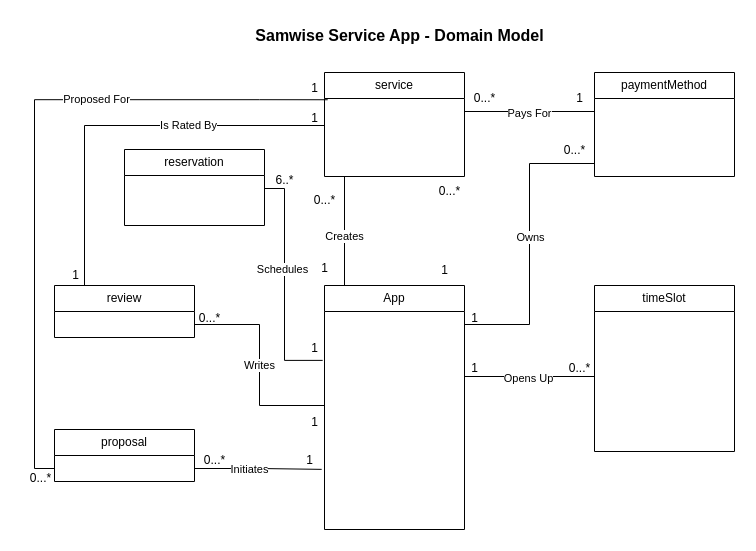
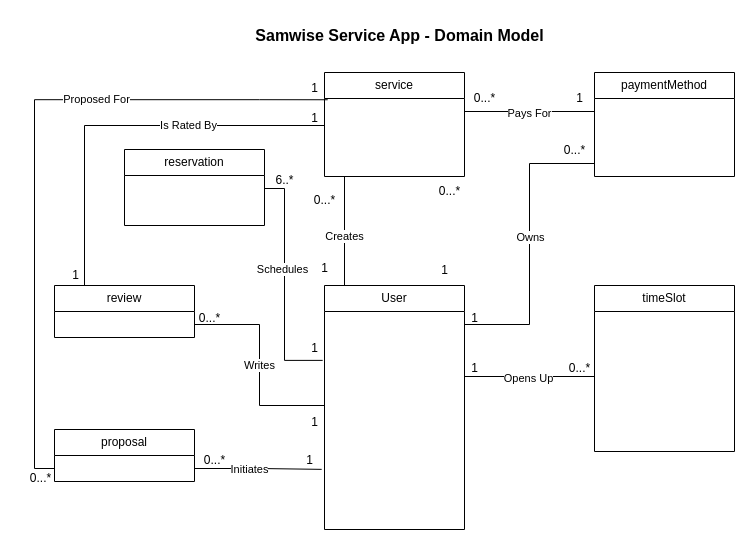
  <mxCell id="0" />
  <mxCell id="1" parent="0" />
- <mxCell id="2" value="App" style="swimlane;fontStyle=0;childLayout=stackLayout;horizontal=1;startSize=26;fillColor=none;horizontalStack=0;resizeParent=1;resizeParentMax=0;resizeLast=0;collapsible=1;marginBottom=0;whiteSpace=wrap;html=1;" vertex="1" parent="1"><mxGeometry x="324" y="285" width="140" height="244" as="geometry" /></mxCell>
+ <mxCell id="2" value="User" style="swimlane;fontStyle=0;childLayout=stackLayout;horizontal=1;startSize=26;fillColor=none;horizontalStack=0;resizeParent=1;resizeParentMax=0;resizeLast=0;collapsible=1;marginBottom=0;whiteSpace=wrap;html=1;" vertex="1" parent="1"><mxGeometry x="324" y="285" width="140" height="244" as="geometry" /></mxCell>
  <mxCell id="3" value="&amp;nbsp;" style="text;strokeColor=none;fillColor=none;align=left;verticalAlign=top;spacingLeft=4;spacingRight=4;overflow=hidden;rotatable=0;points=[[0,0.5],[1,0.5]];portConstraint=eastwest;whiteSpace=wrap;html=1;" vertex="1" parent="2"><mxGeometry y="26" width="140" height="26" as="geometry" /></mxCell>
  <mxCell id="4" value="&amp;nbsp;" style="text;strokeColor=none;fillColor=none;align=left;verticalAlign=top;spacingLeft=4;spacingRight=4;overflow=hidden;rotatable=0;points=[[0,0.5],[1,0.5]];portConstraint=eastwest;whiteSpace=wrap;html=1;" vertex="1" parent="2"><mxGeometry y="52" width="140" height="26" as="geometry" /></mxCell>
  <mxCell id="5" value="&amp;nbsp;" style="text;strokeColor=none;fillColor=none;align=left;verticalAlign=top;spacingLeft=4;spacingRight=4;overflow=hidden;rotatable=0;points=[[0,0.5],[1,0.5]];portConstraint=eastwest;whiteSpace=wrap;html=1;" vertex="1" parent="2"><mxGeometry y="78" width="140" height="26" as="geometry" /></mxCell>
  <mxCell id="6" value="&amp;nbsp;" style="text;strokeColor=none;fillColor=none;align=left;verticalAlign=top;spacingLeft=4;spacingRight=4;overflow=hidden;rotatable=0;points=[[0,0.5],[1,0.5]];portConstraint=eastwest;whiteSpace=wrap;html=1;" vertex="1" parent="2"><mxGeometry y="104" width="140" height="26" as="geometry" /></mxCell>
  <mxCell id="7" value="&amp;nbsp;" style="text;strokeColor=none;fillColor=none;align=left;verticalAlign=top;spacingLeft=4;spacingRight=4;overflow=hidden;rotatable=0;points=[[0,0.5],[1,0.5]];portConstraint=eastwest;whiteSpace=wrap;html=1;" vertex="1" parent="2"><mxGeometry y="130" width="140" height="26" as="geometry" /></mxCell>
  <mxCell id="8" value="&amp;nbsp;" style="text;strokeColor=none;fillColor=none;align=left;verticalAlign=top;spacingLeft=4;spacingRight=4;overflow=hidden;rotatable=0;points=[[0,0.5],[1,0.5]];portConstraint=eastwest;whiteSpace=wrap;html=1;" vertex="1" parent="2"><mxGeometry y="156" width="140" height="26" as="geometry" /></mxCell>
  <mxCell id="9" value="&amp;nbsp;" style="text;strokeColor=none;fillColor=none;align=left;verticalAlign=top;spacingLeft=4;spacingRight=4;overflow=hidden;rotatable=0;points=[[0,0.5],[1,0.5]];portConstraint=eastwest;whiteSpace=wrap;html=1;" vertex="1" parent="2"><mxGeometry y="182" width="140" height="62" as="geometry" /></mxCell>
  <mxCell id="10" value="service" style="swimlane;fontStyle=0;childLayout=stackLayout;horizontal=1;startSize=26;fillColor=none;horizontalStack=0;resizeParent=1;resizeParentMax=0;resizeLast=0;collapsible=1;marginBottom=0;whiteSpace=wrap;html=1;" vertex="1" parent="1"><mxGeometry x="324" y="72" width="140" height="104" as="geometry" /></mxCell>
  <mxCell id="11" value="&amp;nbsp;" style="text;strokeColor=none;fillColor=none;align=left;verticalAlign=top;spacingLeft=4;spacingRight=4;overflow=hidden;rotatable=0;points=[[0,0.5],[1,0.5]];portConstraint=eastwest;whiteSpace=wrap;html=1;" vertex="1" parent="10"><mxGeometry y="26" width="140" height="26" as="geometry" /></mxCell>
  <mxCell id="12" value="&amp;nbsp;" style="text;strokeColor=none;fillColor=none;align=left;verticalAlign=top;spacingLeft=4;spacingRight=4;overflow=hidden;rotatable=0;points=[[0,0.5],[1,0.5]];portConstraint=eastwest;whiteSpace=wrap;html=1;" vertex="1" parent="10"><mxGeometry y="52" width="140" height="26" as="geometry" /></mxCell>
  <mxCell id="13" value="&amp;nbsp;" style="text;strokeColor=none;fillColor=none;align=left;verticalAlign=top;spacingLeft=4;spacingRight=4;overflow=hidden;rotatable=0;points=[[0,0.5],[1,0.5]];portConstraint=eastwest;whiteSpace=wrap;html=1;" vertex="1" parent="10"><mxGeometry y="78" width="140" height="26" as="geometry" /></mxCell>
  <mxCell id="14" value="paymentMethod" style="swimlane;fontStyle=0;childLayout=stackLayout;horizontal=1;startSize=26;fillColor=none;horizontalStack=0;resizeParent=1;resizeParentMax=0;resizeLast=0;collapsible=1;marginBottom=0;whiteSpace=wrap;html=1;" vertex="1" parent="1"><mxGeometry x="594" y="72" width="140" height="104" as="geometry" /></mxCell>
  <mxCell id="15" value="&amp;nbsp;" style="text;strokeColor=none;fillColor=none;align=left;verticalAlign=top;spacingLeft=4;spacingRight=4;overflow=hidden;rotatable=0;points=[[0,0.5],[1,0.5]];portConstraint=eastwest;whiteSpace=wrap;html=1;" vertex="1" parent="14"><mxGeometry y="26" width="140" height="26" as="geometry" /></mxCell>
  <mxCell id="16" value="&amp;nbsp;" style="text;strokeColor=none;fillColor=none;align=left;verticalAlign=top;spacingLeft=4;spacingRight=4;overflow=hidden;rotatable=0;points=[[0,0.5],[1,0.5]];portConstraint=eastwest;whiteSpace=wrap;html=1;" vertex="1" parent="14"><mxGeometry y="52" width="140" height="26" as="geometry" /></mxCell>
  <mxCell id="17" value="&amp;nbsp;" style="text;strokeColor=none;fillColor=none;align=left;verticalAlign=top;spacingLeft=4;spacingRight=4;overflow=hidden;rotatable=0;points=[[0,0.5],[1,0.5]];portConstraint=eastwest;whiteSpace=wrap;html=1;" vertex="1" parent="14"><mxGeometry y="78" width="140" height="26" as="geometry" /></mxCell>
  <mxCell id="18" value="review" style="swimlane;fontStyle=0;childLayout=stackLayout;horizontal=1;startSize=26;fillColor=none;horizontalStack=0;resizeParent=1;resizeParentMax=0;resizeLast=0;collapsible=1;marginBottom=0;whiteSpace=wrap;html=1;" vertex="1" parent="1"><mxGeometry x="54" y="285" width="140" height="52" as="geometry" /></mxCell>
  <mxCell id="19" value="&amp;nbsp;" style="text;strokeColor=none;fillColor=none;align=left;verticalAlign=top;spacingLeft=4;spacingRight=4;overflow=hidden;rotatable=0;points=[[0,0.5],[1,0.5]];portConstraint=eastwest;whiteSpace=wrap;html=1;" vertex="1" parent="18"><mxGeometry y="26" width="140" height="26" as="geometry" /></mxCell>
  <mxCell id="20" value="timeSlot" style="swimlane;fontStyle=0;childLayout=stackLayout;horizontal=1;startSize=26;fillColor=none;horizontalStack=0;resizeParent=1;resizeParentMax=0;resizeLast=0;collapsible=1;marginBottom=0;whiteSpace=wrap;html=1;" vertex="1" parent="1"><mxGeometry x="594" y="285" width="140" height="166" as="geometry" /></mxCell>
  <mxCell id="21" value="&amp;nbsp;" style="text;strokeColor=none;fillColor=none;align=left;verticalAlign=top;spacingLeft=4;spacingRight=4;overflow=hidden;rotatable=0;points=[[0,0.5],[1,0.5]];portConstraint=eastwest;whiteSpace=wrap;html=1;" vertex="1" parent="20"><mxGeometry y="26" width="140" height="26" as="geometry" /></mxCell>
  <mxCell id="22" value="&amp;nbsp;" style="text;strokeColor=none;fillColor=none;align=left;verticalAlign=top;spacingLeft=4;spacingRight=4;overflow=hidden;rotatable=0;points=[[0,0.5],[1,0.5]];portConstraint=eastwest;whiteSpace=wrap;html=1;" vertex="1" parent="20"><mxGeometry y="52" width="140" height="26" as="geometry" /></mxCell>
  <mxCell id="23" value="&amp;nbsp;" style="text;strokeColor=none;fillColor=none;align=left;verticalAlign=top;spacingLeft=4;spacingRight=4;overflow=hidden;rotatable=0;points=[[0,0.5],[1,0.5]];portConstraint=eastwest;whiteSpace=wrap;html=1;" vertex="1" parent="20"><mxGeometry y="78" width="140" height="26" as="geometry" /></mxCell>
  <mxCell id="24" value="&amp;nbsp;" style="text;strokeColor=none;fillColor=none;align=left;verticalAlign=top;spacingLeft=4;spacingRight=4;overflow=hidden;rotatable=0;points=[[0,0.5],[1,0.5]];portConstraint=eastwest;whiteSpace=wrap;html=1;" vertex="1" parent="20"><mxGeometry y="104" width="140" height="62" as="geometry" /></mxCell>
  <mxCell id="25" value="proposal" style="swimlane;fontStyle=0;childLayout=stackLayout;horizontal=1;startSize=26;fillColor=none;horizontalStack=0;resizeParent=1;resizeParentMax=0;resizeLast=0;collapsible=1;marginBottom=0;whiteSpace=wrap;html=1;" vertex="1" parent="1"><mxGeometry x="54" y="429" width="140" height="52" as="geometry" /></mxCell>
  <mxCell id="26" value="&amp;nbsp;" style="text;strokeColor=none;fillColor=none;align=left;verticalAlign=top;spacingLeft=4;spacingRight=4;overflow=hidden;rotatable=0;points=[[0,0.5],[1,0.5]];portConstraint=eastwest;whiteSpace=wrap;html=1;" vertex="1" parent="25"><mxGeometry y="26" width="140" height="26" as="geometry" /></mxCell>
  <mxCell id="27" style="edgeStyle=orthogonalEdgeStyle;rounded=0;orthogonalLoop=1;jettySize=auto;html=1;endArrow=none;endFill=0;" edge="1" parent="1"><mxGeometry relative="1" as="geometry"><mxPoint x="344" y="285" as="sourcePoint" /><mxPoint x="344" y="176" as="targetPoint" /><Array as="points"><mxPoint x="344" y="285" /><mxPoint x="344" y="176" /></Array></mxGeometry></mxCell>
  <mxCell id="28" value="Creates" style="edgeLabel;html=1;align=center;verticalAlign=middle;resizable=0;points=[];" connectable="0" vertex="1" parent="27"><mxGeometry x="-0.223" y="1" relative="1" as="geometry"><mxPoint y="-8" as="offset" /></mxGeometry></mxCell>
  <mxCell id="29" value="Writes" style="edgeStyle=orthogonalEdgeStyle;rounded=0;orthogonalLoop=1;jettySize=auto;html=1;entryX=1;entryY=0.5;entryDx=0;entryDy=0;endArrow=none;endFill=0;" edge="1" parent="1" source="30"><mxGeometry relative="1" as="geometry"><Array as="points"><mxPoint x="324" y="405" /><mxPoint x="259" y="405" /><mxPoint x="259" y="324" /></Array><mxPoint x="194" y="324" as="targetPoint" /></mxGeometry></mxCell>
  <mxCell id="30" value="1" style="text;html=1;align=center;verticalAlign=middle;resizable=0;points=[];autosize=1;strokeColor=none;fillColor=none;" vertex="1" parent="1"><mxGeometry x="299" y="407" width="30" height="30" as="geometry" /></mxCell>
  <mxCell id="31" value="0...*" style="text;html=1;align=center;verticalAlign=middle;resizable=0;points=[];autosize=1;strokeColor=none;fillColor=none;" vertex="1" parent="1"><mxGeometry x="189" y="303" width="40" height="30" as="geometry" /></mxCell>
  <mxCell id="32" style="edgeStyle=orthogonalEdgeStyle;rounded=0;orthogonalLoop=1;jettySize=auto;html=1;exitX=0;exitY=0.5;exitDx=0;exitDy=0;entryX=1;entryY=0.5;entryDx=0;entryDy=0;endArrow=none;endFill=0;" edge="1" parent="1" source="15" target="11"><mxGeometry relative="1" as="geometry" /></mxCell>
  <mxCell id="33" value="Pays For" style="edgeLabel;html=1;align=center;verticalAlign=middle;resizable=0;points=[];" connectable="0" vertex="1" parent="32"><mxGeometry x="0.009" y="1" relative="1" as="geometry"><mxPoint as="offset" /></mxGeometry></mxCell>
  <mxCell id="34" value="0...*" style="text;html=1;align=center;verticalAlign=middle;resizable=0;points=[];autosize=1;strokeColor=none;fillColor=none;" vertex="1" parent="1"><mxGeometry x="304" y="185" width="40" height="30" as="geometry" /></mxCell>
  <mxCell id="35" value="1" style="text;html=1;align=center;verticalAlign=middle;resizable=0;points=[];autosize=1;strokeColor=none;fillColor=none;" vertex="1" parent="1"><mxGeometry x="309" y="253" width="30" height="30" as="geometry" /></mxCell>
  <mxCell id="36" value="0...*" style="text;html=1;align=center;verticalAlign=middle;resizable=0;points=[];autosize=1;strokeColor=none;fillColor=none;" vertex="1" parent="1"><mxGeometry x="429" y="176" width="40" height="30" as="geometry" /></mxCell>
  <mxCell id="37" value="1" style="text;html=1;align=center;verticalAlign=middle;resizable=0;points=[];autosize=1;strokeColor=none;fillColor=none;" vertex="1" parent="1"><mxGeometry x="429" y="255" width="30" height="30" as="geometry" /></mxCell>
  <mxCell id="38" value="1" style="text;html=1;align=center;verticalAlign=middle;resizable=0;points=[];autosize=1;strokeColor=none;fillColor=none;" vertex="1" parent="1"><mxGeometry x="564" y="83" width="30" height="30" as="geometry" /></mxCell>
  <mxCell id="39" value="0...*" style="text;html=1;align=center;verticalAlign=middle;resizable=0;points=[];autosize=1;strokeColor=none;fillColor=none;" vertex="1" parent="1"><mxGeometry x="464" y="83" width="40" height="30" as="geometry" /></mxCell>
  <mxCell id="40" style="edgeStyle=orthogonalEdgeStyle;rounded=0;orthogonalLoop=1;jettySize=auto;html=1;exitX=1;exitY=0.5;exitDx=0;exitDy=0;entryX=0;entryY=0.5;entryDx=0;entryDy=0;endArrow=none;endFill=0;" edge="1" parent="1" source="3" target="17"><mxGeometry relative="1" as="geometry" /></mxCell>
  <mxCell id="41" value="Owns" style="edgeLabel;html=1;align=center;verticalAlign=middle;resizable=0;points=[];" connectable="0" vertex="1" parent="40"><mxGeometry x="0.051" relative="1" as="geometry"><mxPoint as="offset" /></mxGeometry></mxCell>
  <mxCell id="42" value="0...*" style="text;html=1;align=center;verticalAlign=middle;resizable=0;points=[];autosize=1;strokeColor=none;fillColor=none;" vertex="1" parent="1"><mxGeometry x="554" y="135" width="40" height="30" as="geometry" /></mxCell>
  <mxCell id="43" value="1" style="text;html=1;align=center;verticalAlign=middle;resizable=0;points=[];autosize=1;strokeColor=none;fillColor=none;" vertex="1" parent="1"><mxGeometry x="459" y="303" width="30" height="30" as="geometry" /></mxCell>
  <mxCell id="44" style="edgeStyle=orthogonalEdgeStyle;rounded=0;orthogonalLoop=1;jettySize=auto;html=1;exitX=1;exitY=0.5;exitDx=0;exitDy=0;entryX=0;entryY=0.5;entryDx=0;entryDy=0;endArrow=none;endFill=0;" edge="1" parent="1" source="5" target="23"><mxGeometry relative="1" as="geometry" /></mxCell>
  <mxCell id="45" value="Opens Up" style="edgeLabel;html=1;align=center;verticalAlign=middle;resizable=0;points=[];" connectable="0" vertex="1" parent="44"><mxGeometry x="-0.029" y="-1" relative="1" as="geometry"><mxPoint as="offset" /></mxGeometry></mxCell>
  <mxCell id="46" value="1" style="text;html=1;align=center;verticalAlign=middle;resizable=0;points=[];autosize=1;strokeColor=none;fillColor=none;" vertex="1" parent="1"><mxGeometry x="459" y="353" width="30" height="30" as="geometry" /></mxCell>
  <mxCell id="47" value="0...*" style="text;html=1;align=center;verticalAlign=middle;resizable=0;points=[];autosize=1;strokeColor=none;fillColor=none;" vertex="1" parent="1"><mxGeometry x="559" y="353" width="40" height="30" as="geometry" /></mxCell>
  <mxCell id="48" style="edgeStyle=orthogonalEdgeStyle;rounded=0;orthogonalLoop=1;jettySize=auto;html=1;exitX=0;exitY=0.5;exitDx=0;exitDy=0;entryX=0.5;entryY=0;entryDx=0;entryDy=0;endArrow=none;endFill=0;" edge="1" parent="1" source="12" target="18"><mxGeometry relative="1" as="geometry"><Array as="points"><mxPoint x="324" y="125" /><mxPoint x="84" y="125" /><mxPoint x="84" y="285" /></Array></mxGeometry></mxCell>
  <mxCell id="49" value="Is Rated By" style="edgeLabel;html=1;align=center;verticalAlign=middle;resizable=0;points=[];" connectable="0" vertex="1" parent="48"><mxGeometry x="-0.342" y="-1" relative="1" as="geometry"><mxPoint as="offset" /></mxGeometry></mxCell>
  <mxCell id="50" value="1" style="text;html=1;align=center;verticalAlign=middle;resizable=0;points=[];autosize=1;strokeColor=none;fillColor=none;" vertex="1" parent="1"><mxGeometry x="60" y="260" width="30" height="30" as="geometry" /></mxCell>
  <mxCell id="51" value="1" style="text;html=1;align=center;verticalAlign=middle;resizable=0;points=[];autosize=1;strokeColor=none;fillColor=none;" vertex="1" parent="1"><mxGeometry x="299" y="103" width="30" height="30" as="geometry" /></mxCell>
  <mxCell id="52" value="0...*" style="text;html=1;align=center;verticalAlign=middle;resizable=0;points=[];autosize=1;strokeColor=none;fillColor=none;" vertex="1" parent="1"><mxGeometry x="194" y="445" width="40" height="30" as="geometry" /></mxCell>
  <mxCell id="53" value="1" style="text;html=1;align=center;verticalAlign=middle;resizable=0;points=[];autosize=1;strokeColor=none;fillColor=none;" vertex="1" parent="1"><mxGeometry x="294" y="445" width="30" height="30" as="geometry" /></mxCell>
  <mxCell id="54" value="Samwise Service App - Domain Model" style="text;html=1;align=center;verticalAlign=middle;resizable=0;points=[];autosize=1;strokeColor=none;fillColor=none;fontStyle=1;fontSize=16;" vertex="1" parent="1"><mxGeometry x="244" y="20" width="310" height="30" as="geometry" /></mxCell>
  <mxCell id="55" style="edgeStyle=orthogonalEdgeStyle;rounded=0;orthogonalLoop=1;jettySize=auto;html=1;exitX=1;exitY=0.5;exitDx=0;exitDy=0;entryX=-0.02;entryY=0.03;entryDx=0;entryDy=0;entryPerimeter=0;endArrow=none;endFill=0;" edge="1" parent="1" source="26" target="9"><mxGeometry relative="1" as="geometry" /></mxCell>
  <mxCell id="56" value="Initiates" style="edgeLabel;html=1;align=center;verticalAlign=middle;resizable=0;points=[];" connectable="0" vertex="1" parent="55"><mxGeometry x="-0.158" relative="1" as="geometry"><mxPoint as="offset" /></mxGeometry></mxCell>
  <mxCell id="57" style="edgeStyle=orthogonalEdgeStyle;rounded=0;orthogonalLoop=1;jettySize=auto;html=1;exitX=0;exitY=0.5;exitDx=0;exitDy=0;entryX=0.023;entryY=0.048;entryDx=0;entryDy=0;entryPerimeter=0;endArrow=none;endFill=0;" edge="1" parent="1" source="26" target="11"><mxGeometry relative="1" as="geometry" /></mxCell>
  <mxCell id="58" value="Proposed For" style="edgeLabel;html=1;align=center;verticalAlign=middle;resizable=0;points=[];" connectable="0" vertex="1" parent="57"><mxGeometry x="0.32" y="1" relative="1" as="geometry"><mxPoint as="offset" /></mxGeometry></mxCell>
  <mxCell id="59" value="1" style="text;html=1;align=center;verticalAlign=middle;resizable=0;points=[];autosize=1;strokeColor=none;fillColor=none;" vertex="1" parent="1"><mxGeometry x="299" y="73" width="30" height="30" as="geometry" /></mxCell>
  <mxCell id="60" value="0...*" style="text;html=1;align=center;verticalAlign=middle;resizable=0;points=[];autosize=1;strokeColor=none;fillColor=none;" vertex="1" parent="1"><mxGeometry x="20" y="463" width="40" height="30" as="geometry" /></mxCell>
  <mxCell id="61" value="reservation" style="swimlane;fontStyle=0;childLayout=stackLayout;horizontal=1;startSize=26;fillColor=none;horizontalStack=0;resizeParent=1;resizeParentMax=0;resizeLast=0;collapsible=1;marginBottom=0;whiteSpace=wrap;html=1;" vertex="1" parent="1"><mxGeometry x="124" y="149" width="140" height="76" as="geometry" /></mxCell>
  <mxCell id="62" style="edgeStyle=orthogonalEdgeStyle;rounded=0;orthogonalLoop=1;jettySize=auto;html=1;exitX=1;exitY=0.5;exitDx=0;exitDy=0;entryX=-0.013;entryY=-0.12;entryDx=0;entryDy=0;entryPerimeter=0;endArrow=none;endFill=0;" edge="1" parent="1" target="5"><mxGeometry relative="1" as="geometry"><mxPoint x="264" y="188" as="sourcePoint" /><Array as="points"><mxPoint x="284" y="188" /><mxPoint x="284" y="360" /></Array></mxGeometry></mxCell>
  <mxCell id="63" value="Schedules" style="edgeLabel;html=1;align=center;verticalAlign=middle;resizable=0;points=[];" connectable="0" vertex="1" parent="62"><mxGeometry x="-0.135" y="-3" relative="1" as="geometry"><mxPoint as="offset" /></mxGeometry></mxCell>
  <mxCell id="64" value="6..*" style="text;html=1;align=center;verticalAlign=middle;resizable=0;points=[];autosize=1;strokeColor=none;fillColor=none;" vertex="1" parent="1"><mxGeometry x="264" y="165" width="40" height="30" as="geometry" /></mxCell>
  <mxCell id="65" value="1" style="text;html=1;align=center;verticalAlign=middle;resizable=0;points=[];autosize=1;strokeColor=none;fillColor=none;" vertex="1" parent="1"><mxGeometry x="299" y="333" width="30" height="30" as="geometry" /></mxCell>
